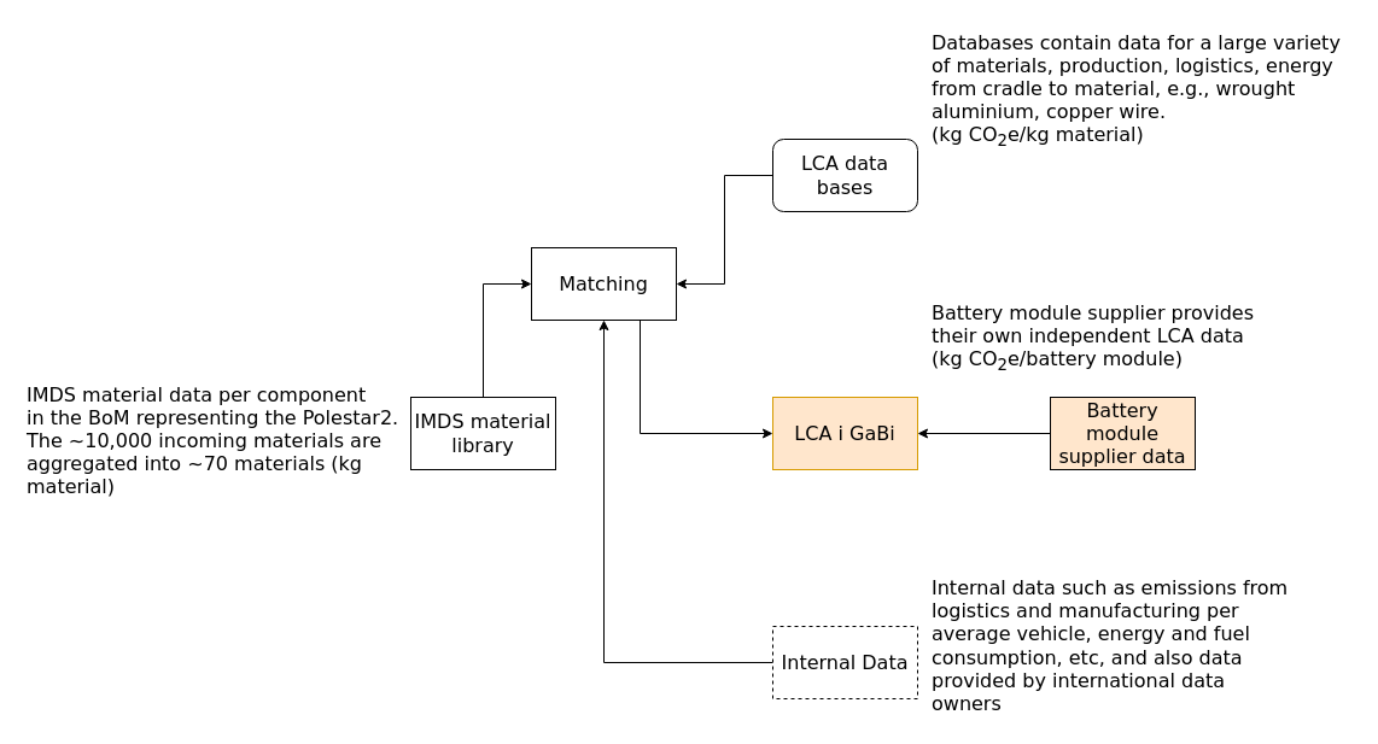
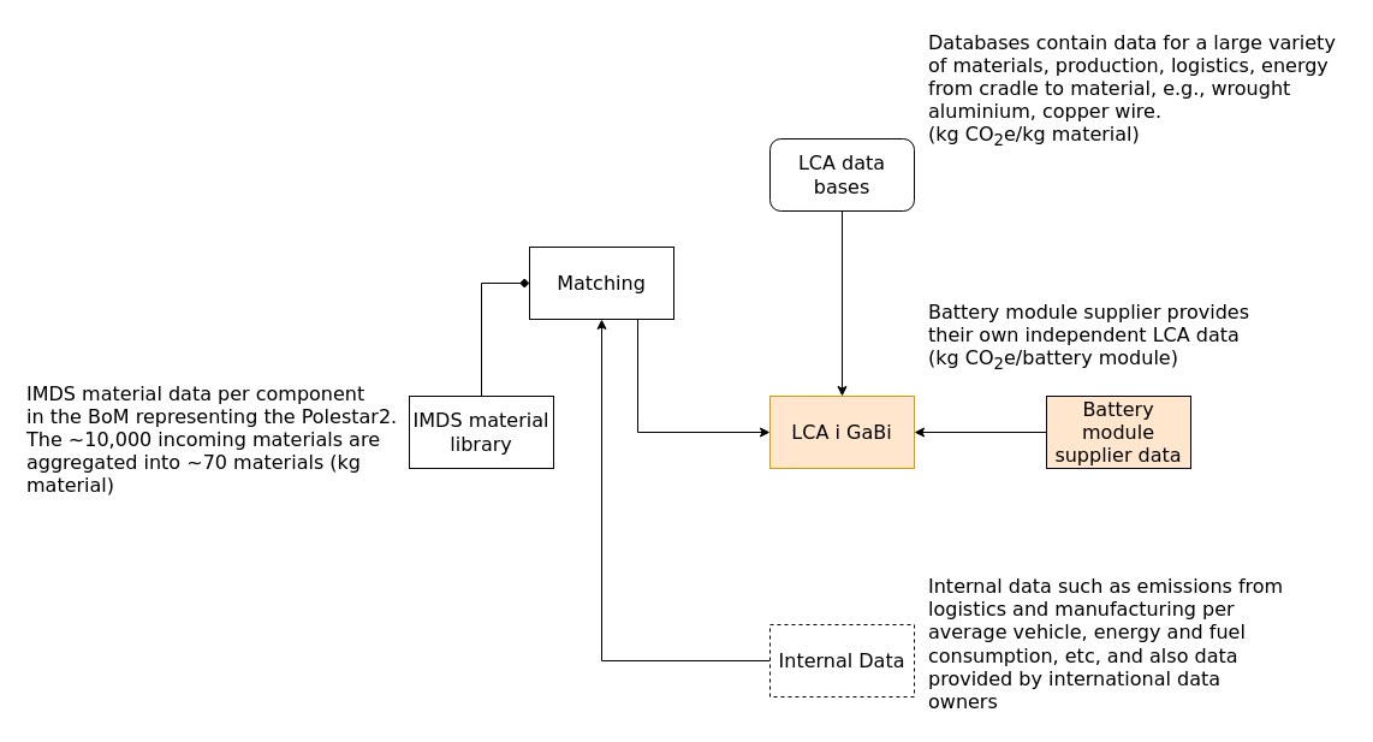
  <mxCell id="0" />
  <mxCell id="1" parent="0" />
- <mxCell id="2" style="edgeStyle=orthogonalEdgeStyle;rounded=0;orthogonalLoop=1;jettySize=auto;html=1;entryX=1;entryY=0.5;entryDx=0;entryDy=0;fontFamily=Dejavu Sans;fontSize=16;" edge="1" parent="1" source="3" target="5"><mxGeometry relative="1" as="geometry" /></mxCell>
+ <mxCell id="2" style="edgeStyle=orthogonalEdgeStyle;rounded=0;orthogonalLoop=1;jettySize=auto;html=1;fontFamily=Dejavu Sans;fontSize=16;" edge="1" parent="1" source="3" target="12"><mxGeometry relative="1" as="geometry" /></mxCell>
  <mxCell id="3" value="&lt;font face=&quot;Dejavu Sans&quot; style=&quot;font-size: 16px&quot;&gt;LCA data bases&lt;/font&gt;" style="whiteSpace=wrap;html=1;rounded=1;" vertex="1" parent="1"><mxGeometry x="640" y="115" width="120" height="60" as="geometry" /></mxCell>
  <mxCell id="4" style="edgeStyle=orthogonalEdgeStyle;rounded=0;orthogonalLoop=1;jettySize=auto;html=1;entryX=0;entryY=0.5;entryDx=0;entryDy=0;fontFamily=Dejavu Sans;fontSize=16;" edge="1" parent="1" source="5" target="12"><mxGeometry relative="1" as="geometry"><Array as="points"><mxPoint x="530" y="359" /></Array></mxGeometry></mxCell>
  <mxCell id="5" value="&lt;font face=&quot;Dejavu Sans&quot; style=&quot;font-size: 16px&quot;&gt;Matching&lt;/font&gt;" style="rounded=0;whiteSpace=wrap;html=1;" vertex="1" parent="1"><mxGeometry x="440" y="205" width="120" height="60" as="geometry" /></mxCell>
- <mxCell id="6" style="edgeStyle=orthogonalEdgeStyle;rounded=0;orthogonalLoop=1;jettySize=auto;html=1;entryX=0;entryY=0.5;entryDx=0;entryDy=0;fontFamily=Dejavu Sans;fontSize=16;" edge="1" parent="1" source="7" target="5"><mxGeometry relative="1" as="geometry" /></mxCell>
+ <mxCell id="6" style="edgeStyle=orthogonalEdgeStyle;rounded=0;orthogonalLoop=1;jettySize=auto;html=1;entryX=0;entryY=0.5;entryDx=0;entryDy=0;fontFamily=Dejavu Sans;fontSize=16;endArrow=diamond;" edge="1" parent="1" source="7" target="5"><mxGeometry relative="1" as="geometry" /></mxCell>
  <mxCell id="7" value="&lt;font face=&quot;Dejavu Sans&quot; style=&quot;font-size: 16px&quot;&gt;IMDS material library&lt;/font&gt;" style="rounded=0;whiteSpace=wrap;html=1;" vertex="1" parent="1"><mxGeometry x="340" y="329" width="120" height="60" as="geometry" /></mxCell>
  <mxCell id="8" style="edgeStyle=orthogonalEdgeStyle;rounded=0;orthogonalLoop=1;jettySize=auto;html=1;fontFamily=Dejavu Sans;fontSize=16;" edge="1" parent="1" source="9" target="5"><mxGeometry relative="1" as="geometry" /></mxCell>
  <mxCell id="9" value="&lt;font face=&quot;Dejavu Sans&quot; style=&quot;font-size: 16px&quot;&gt;Internal Data&lt;/font&gt;" style="rounded=0;whiteSpace=wrap;html=1;dashed=1;" vertex="1" parent="1"><mxGeometry x="640" y="519" width="120" height="60" as="geometry" /></mxCell>
  <mxCell id="10" style="edgeStyle=orthogonalEdgeStyle;rounded=0;orthogonalLoop=1;jettySize=auto;html=1;fontFamily=Dejavu Sans;fontSize=16;" edge="1" parent="1" source="11" target="12"><mxGeometry relative="1" as="geometry" /></mxCell>
  <mxCell id="11" value="&lt;font face=&quot;Dejavu Sans&quot; style=&quot;font-size: 16px&quot;&gt;Battery module supplier data&lt;/font&gt;" style="rounded=0;whiteSpace=wrap;html=1;fillColor=#ffe6cc;" vertex="1" parent="1"><mxGeometry x="870" y="329" width="120" height="60" as="geometry" /></mxCell>
  <mxCell id="12" value="&lt;font face=&quot;Dejavu Sans&quot; style=&quot;font-size: 16px&quot;&gt;LCA i GaBi&lt;/font&gt;" style="rounded=0;whiteSpace=wrap;html=1;fillColor=#ffe6cc;strokeColor=#d79b00;" vertex="1" parent="1"><mxGeometry x="640" y="329" width="120" height="60" as="geometry" /></mxCell>
  <mxCell id="13" value="IMDS material data per component&lt;br&gt;in the BoM representing the Polestar2.&lt;br&gt;The ~10,000 incoming materials are&lt;br&gt;aggregated into ~70 materials (kg &lt;br&gt;material)" style="text;html=1;align=left;verticalAlign=middle;resizable=0;points=[];autosize=1;strokeColor=none;fillColor=none;fontSize=16;fontFamily=Dejavu Sans;" vertex="1" parent="1"><mxGeometry x="20" y="315" width="320" height="100" as="geometry" /></mxCell>
  <mxCell id="14" value="Databases contain data for a large variety&lt;br&gt;of materials, production, logistics, energy&lt;br&gt;from cradle to material, e.g., wrought&amp;nbsp;&lt;br&gt;aluminium, copper wire.&amp;nbsp;&lt;br&gt;(kg CO&lt;sub&gt;2&lt;/sub&gt;e/kg material)" style="text;html=1;align=left;verticalAlign=middle;resizable=0;points=[];autosize=1;strokeColor=none;fillColor=none;fontSize=16;fontFamily=Dejavu Sans;" vertex="1" parent="1"><mxGeometry x="770" y="20" width="350" height="110" as="geometry" /></mxCell>
  <mxCell id="15" value="Battery module supplier provides&lt;br&gt;their own independent LCA data&lt;br&gt;(kg CO&lt;sub&gt;2&lt;/sub&gt;e/battery module)" style="text;html=1;align=left;verticalAlign=middle;resizable=0;points=[];autosize=1;strokeColor=none;fillColor=none;fontSize=16;fontFamily=Dejavu Sans;" vertex="1" parent="1"><mxGeometry x="770" y="245" width="280" height="70" as="geometry" /></mxCell>
  <mxCell id="16" value="Internal data such as emissions from&lt;br&gt;logistics and manufacturing per&lt;br&gt;average vehicle, energy and fuel&lt;br&gt;consumption, etc, and also data&lt;br&gt;provided by international data&lt;br&gt;owners" style="text;html=1;align=left;verticalAlign=middle;resizable=0;points=[];autosize=1;strokeColor=none;fillColor=none;fontSize=16;fontFamily=Dejavu Sans;" vertex="1" parent="1"><mxGeometry x="770" y="475" width="310" height="120" as="geometry" /></mxCell>
